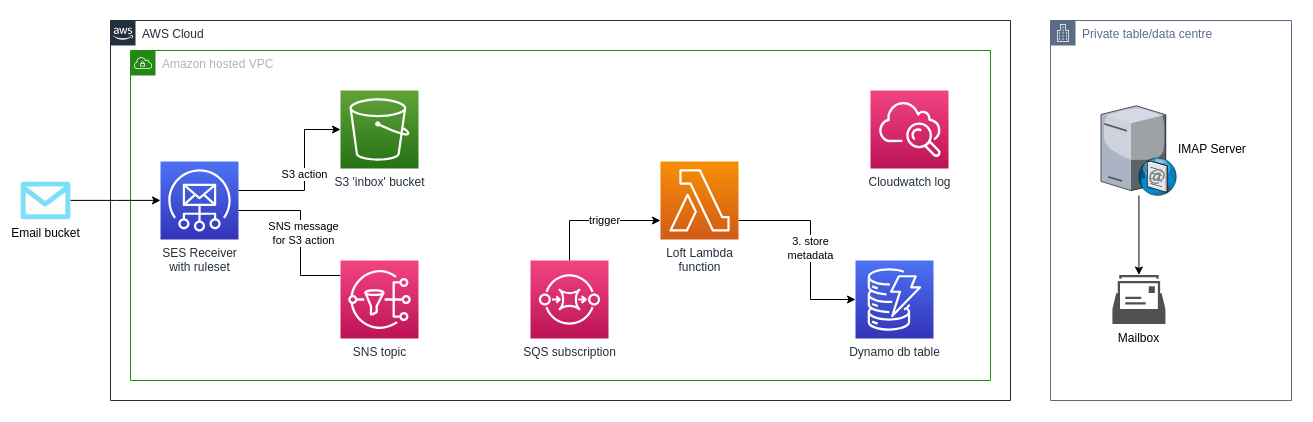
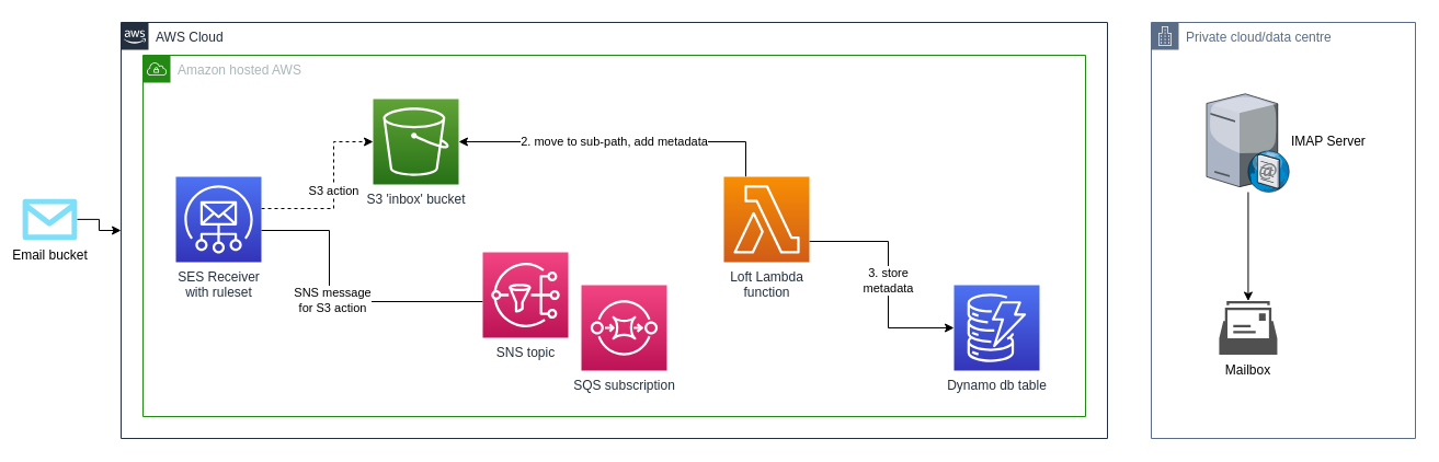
  <mxCell id="0" />
  <mxCell id="1" parent="0" />
- <mxCell id="2" value="Private table/data centre" style="points=[[0,0],[0.25,0],[0.5,0],[0.75,0],[1,0],[1,0.25],[1,0.5],[1,0.75],[1,1],[0.75,1],[0.5,1],[0.25,1],[0,1],[0,0.75],[0,0.5],[0,0.25]];outlineConnect=0;gradientColor=none;html=1;whiteSpace=wrap;fontSize=12;fontStyle=0;shape=mxgraph.aws4.group;grIcon=mxgraph.aws4.group_corporate_data_center;strokeColor=#5A6C86;fillColor=none;verticalAlign=top;align=left;spacingLeft=30;fontColor=#5A6C86;dashed=0;" parent="1" vertex="1"><mxGeometry x="1050" y="20" width="241" height="380" as="geometry" /></mxCell>
+ <mxCell id="2" value="Private cloud/data centre" style="points=[[0,0],[0.25,0],[0.5,0],[0.75,0],[1,0],[1,0.25],[1,0.5],[1,0.75],[1,1],[0.75,1],[0.5,1],[0.25,1],[0,1],[0,0.75],[0,0.5],[0,0.25]];outlineConnect=0;gradientColor=none;html=1;whiteSpace=wrap;fontSize=12;fontStyle=0;shape=mxgraph.aws4.group;grIcon=mxgraph.aws4.group_corporate_data_center;strokeColor=#5A6C86;fillColor=none;verticalAlign=top;align=left;spacingLeft=30;fontColor=#5A6C86;dashed=0;" parent="1" vertex="1"><mxGeometry x="1050" y="20" width="241" height="380" as="geometry" /></mxCell>
  <mxCell id="3" value="AWS Cloud" style="points=[[0,0],[0.25,0],[0.5,0],[0.75,0],[1,0],[1,0.25],[1,0.5],[1,0.75],[1,1],[0.75,1],[0.5,1],[0.25,1],[0,1],[0,0.75],[0,0.5],[0,0.25]];outlineConnect=0;gradientColor=none;html=1;whiteSpace=wrap;fontSize=12;fontStyle=0;shape=mxgraph.aws4.group;grIcon=mxgraph.aws4.group_aws_cloud_alt;strokeColor=#232F3E;fillColor=none;verticalAlign=top;align=left;spacingLeft=30;fontColor=#232F3E;dashed=0;" parent="1" vertex="1"><mxGeometry x="110" y="20" width="900" height="380" as="geometry" /></mxCell>
- <mxCell id="4" value="Amazon hosted VPC" style="points=[[0,0],[0.25,0],[0.5,0],[0.75,0],[1,0],[1,0.25],[1,0.5],[1,0.75],[1,1],[0.75,1],[0.5,1],[0.25,1],[0,1],[0,0.75],[0,0.5],[0,0.25]];outlineConnect=0;gradientColor=none;html=1;whiteSpace=wrap;fontSize=12;fontStyle=0;shape=mxgraph.aws4.group;grIcon=mxgraph.aws4.group_vpc;strokeColor=#248814;fillColor=none;verticalAlign=top;align=left;spacingLeft=30;fontColor=#AAB7B8;dashed=0;" parent="1" vertex="1"><mxGeometry x="130" y="50" width="860" height="330" as="geometry" /></mxCell>
+ <mxCell id="4" value="Amazon hosted AWS" style="points=[[0,0],[0.25,0],[0.5,0],[0.75,0],[1,0],[1,0.25],[1,0.5],[1,0.75],[1,1],[0.75,1],[0.5,1],[0.25,1],[0,1],[0,0.75],[0,0.5],[0,0.25]];outlineConnect=0;gradientColor=none;html=1;whiteSpace=wrap;fontSize=12;fontStyle=0;shape=mxgraph.aws4.group;grIcon=mxgraph.aws4.group_vpc;strokeColor=#248814;fillColor=none;verticalAlign=top;align=left;spacingLeft=30;fontColor=#AAB7B8;dashed=0;" parent="1" vertex="1"><mxGeometry x="130" y="50" width="860" height="330" as="geometry" /></mxCell>
  <mxCell id="5" style="edgeStyle=orthogonalEdgeStyle;rounded=0;orthogonalLoop=1;jettySize=auto;html=1;endArrow=none;" parent="1" source="8" target="9" edge="1"><mxGeometry relative="1" as="geometry"><Array as="points"><mxPoint x="300" y="210" /><mxPoint x="300" y="275" /></Array></mxGeometry></mxCell>
  <mxCell id="6" value="SNS message&lt;br&gt;for S3 action" style="edgeLabel;html=1;align=center;verticalAlign=middle;resizable=0;points=[];" parent="5" vertex="1" connectable="0"><mxGeometry x="-0.185" y="2" relative="1" as="geometry"><mxPoint y="16" as="offset" /></mxGeometry></mxCell>
- <mxCell id="7" value="S3 action" style="edgeStyle=orthogonalEdgeStyle;rounded=0;orthogonalLoop=1;jettySize=auto;html=1;" parent="1" source="8" target="12" edge="1"><mxGeometry relative="1" as="geometry"><Array as="points"><mxPoint x="304" y="190" /><mxPoint x="304" y="129" /></Array></mxGeometry></mxCell>
+ <mxCell id="7" value="S3 action" style="edgeStyle=orthogonalEdgeStyle;rounded=0;orthogonalLoop=1;jettySize=auto;html=1;dashed=1;" parent="1" source="8" target="12" edge="1"><mxGeometry relative="1" as="geometry"><Array as="points"><mxPoint x="304" y="190" /><mxPoint x="304" y="129" /></Array></mxGeometry></mxCell>
  <mxCell id="8" value="SES Receiver&lt;br&gt;with ruleset" style="outlineConnect=0;fontColor=#232F3E;gradientColor=#4D72F3;gradientDirection=north;fillColor=#3334B9;strokeColor=#ffffff;dashed=0;verticalLabelPosition=bottom;verticalAlign=top;align=center;html=1;fontSize=12;fontStyle=0;aspect=fixed;shape=mxgraph.aws4.resourceIcon;resIcon=mxgraph.aws4.simple_email_service;" parent="1" vertex="1"><mxGeometry x="160" y="160.88" width="78" height="78" as="geometry" /></mxCell>
- <mxCell id="9" value="SNS topic" style="outlineConnect=0;fontColor=#232F3E;gradientColor=#F34482;gradientDirection=north;fillColor=#BC1356;strokeColor=#ffffff;dashed=0;verticalLabelPosition=bottom;verticalAlign=top;align=center;html=1;fontSize=12;fontStyle=0;aspect=fixed;shape=mxgraph.aws4.resourceIcon;resIcon=mxgraph.aws4.sns;" parent="1" vertex="1"><mxGeometry x="340" y="260" width="78" height="78" as="geometry" /></mxCell>
- <mxCell id="10" value="trigger" style="edgeStyle=orthogonalEdgeStyle;rounded=0;orthogonalLoop=1;jettySize=auto;html=1;" parent="1" source="11" target="16" edge="1"><mxGeometry x="0.143" relative="1" as="geometry"><Array as="points"><mxPoint x="569" y="220" /></Array><mxPoint as="offset" /></mxGeometry></mxCell>
+ <mxCell id="9" value="SNS topic" style="outlineConnect=0;fontColor=#232F3E;gradientColor=#F34482;gradientDirection=north;fillColor=#BC1356;strokeColor=#ffffff;dashed=0;verticalLabelPosition=bottom;verticalAlign=top;align=center;html=1;fontSize=12;fontStyle=0;aspect=fixed;shape=mxgraph.aws4.resourceIcon;resIcon=mxgraph.aws4.sns;" parent="1" vertex="1"><mxGeometry x="440" y="230" width="78" height="78" as="geometry" /></mxCell>
  <mxCell id="11" value="SQS subscription" style="outlineConnect=0;fontColor=#232F3E;gradientColor=#F34482;gradientDirection=north;fillColor=#BC1356;strokeColor=#ffffff;dashed=0;verticalLabelPosition=bottom;verticalAlign=top;align=center;html=1;fontSize=12;fontStyle=0;aspect=fixed;shape=mxgraph.aws4.resourceIcon;resIcon=mxgraph.aws4.sqs;" parent="1" vertex="1"><mxGeometry x="530" y="260" width="78" height="78" as="geometry" /></mxCell>
  <mxCell id="12" value="S3 'inbox' bucket" style="outlineConnect=0;fontColor=#232F3E;gradientColor=#60A337;gradientDirection=north;fillColor=#277116;strokeColor=#ffffff;dashed=0;verticalLabelPosition=bottom;verticalAlign=top;align=center;html=1;fontSize=12;fontStyle=0;aspect=fixed;shape=mxgraph.aws4.resourceIcon;resIcon=mxgraph.aws4.s3;" parent="1" vertex="1"><mxGeometry x="340" y="90" width="78" height="78" as="geometry" /></mxCell>
+ <mxCell id="13" style="edgeStyle=orthogonalEdgeStyle;rounded=0;orthogonalLoop=1;jettySize=auto;html=1;" parent="1" source="16" target="12" edge="1"><mxGeometry relative="1" as="geometry"><Array as="points"><mxPoint x="680" y="129" /></Array><mxPoint x="729" y="170" as="sourcePoint" /></mxGeometry></mxCell>
+ <mxCell id="14" value="2. move to sub-path, add metadata" style="edgeLabel;html=1;align=center;verticalAlign=middle;resizable=0;points=[];" parent="13" vertex="1" connectable="0"><mxGeometry x="-0.13" y="1" relative="1" as="geometry"><mxPoint x="-24.29" y="-1.03" as="offset" /></mxGeometry></mxCell>
  <mxCell id="15" value="3. store&lt;br&gt;metadata" style="edgeStyle=orthogonalEdgeStyle;rounded=0;orthogonalLoop=1;jettySize=auto;html=1;" parent="1" source="16" target="18" edge="1"><mxGeometry x="0.023" relative="1" as="geometry"><Array as="points"><mxPoint x="810" y="220" /><mxPoint x="810" y="299" /></Array><mxPoint as="offset" /></mxGeometry></mxCell>
  <mxCell id="16" value="Loft Lambda &lt;br&gt;function" style="outlineConnect=0;fontColor=#232F3E;gradientColor=#F78E04;gradientDirection=north;fillColor=#D05C17;strokeColor=#ffffff;dashed=0;verticalLabelPosition=bottom;verticalAlign=top;align=center;html=1;fontSize=12;fontStyle=0;aspect=fixed;shape=mxgraph.aws4.resourceIcon;resIcon=mxgraph.aws4.lambda;" parent="1" vertex="1"><mxGeometry x="660" y="160.88" width="78" height="78" as="geometry" /></mxCell>
- <mxCell id="17" value="Cloudwatch log" style="outlineConnect=0;fontColor=#232F3E;gradientColor=#F34482;gradientDirection=north;fillColor=#BC1356;strokeColor=#ffffff;dashed=0;verticalLabelPosition=bottom;verticalAlign=top;align=center;html=1;fontSize=12;fontStyle=0;aspect=fixed;shape=mxgraph.aws4.resourceIcon;resIcon=mxgraph.aws4.cloudwatch;" parent="1" vertex="1"><mxGeometry x="870" y="90" width="78" height="78" as="geometry" /></mxCell>
- <mxCell id="18" value="Dynamo db table" style="outlineConnect=0;fontColor=#232F3E;gradientColor=#4D72F3;gradientDirection=north;fillColor=#3334B9;strokeColor=#ffffff;dashed=0;verticalLabelPosition=bottom;verticalAlign=top;align=center;html=1;fontSize=12;fontStyle=0;aspect=fixed;shape=mxgraph.aws4.resourceIcon;resIcon=mxgraph.aws4.dynamodb;" parent="1" vertex="1"><mxGeometry x="855" y="260" width="78" height="78" as="geometry" /></mxCell>
+ <mxCell id="18" value="Dynamo db table" style="outlineConnect=0;fontColor=#232F3E;gradientColor=#4D72F3;gradientDirection=north;fillColor=#3334B9;strokeColor=#ffffff;dashed=0;verticalLabelPosition=bottom;verticalAlign=top;align=center;html=1;fontSize=12;fontStyle=0;aspect=fixed;shape=mxgraph.aws4.resourceIcon;resIcon=mxgraph.aws4.dynamodb;" parent="1" vertex="1"><mxGeometry x="870" y="260" width="78" height="78" as="geometry" /></mxCell>
  <mxCell id="19" style="edgeStyle=orthogonalEdgeStyle;rounded=0;orthogonalLoop=1;jettySize=auto;html=1;" parent="1" source="23" target="22" edge="1"><mxGeometry relative="1" as="geometry"><mxPoint x="1138.448" y="248.44" as="sourcePoint" /></mxGeometry></mxCell>
- <mxCell id="20" style="edgeStyle=orthogonalEdgeStyle;rounded=0;orthogonalLoop=1;jettySize=auto;html=1;" parent="1" source="21" target="8" edge="1"><mxGeometry relative="1" as="geometry" /></mxCell>
+ <mxCell id="20" style="edgeStyle=orthogonalEdgeStyle;rounded=0;orthogonalLoop=1;jettySize=auto;html=1;" parent="1" source="21" target="3" edge="1"><mxGeometry relative="1" as="geometry" /></mxCell>
  <mxCell id="21" value="Email bucket" style="verticalLabelPosition=bottom;html=1;verticalAlign=top;align=center;strokeColor=none;fillColor=#00BEF2;shape=mxgraph.azure.message;pointerEvents=1;" parent="1" vertex="1"><mxGeometry x="20" y="181.13" width="50" height="37.5" as="geometry" /></mxCell>
  <mxCell id="22" value="Mailbox" style="pointerEvents=1;shadow=0;dashed=0;html=1;strokeColor=none;fillColor=#505050;labelPosition=center;verticalLabelPosition=bottom;verticalAlign=top;outlineConnect=0;align=center;shape=mxgraph.office.concepts.mailbox;" parent="1" vertex="1"><mxGeometry x="1111.93" y="274.5" width="53" height="49" as="geometry" /></mxCell>
- <mxCell id="23" value="IMAP Server" style="verticalLabelPosition=middle;aspect=fixed;html=1;verticalAlign=middle;strokeColor=none;align=left;outlineConnect=0;shape=mxgraph.citrix.smtp_server;labelPosition=right;" vertex="1" parent="1"><mxGeometry x="1100.43" y="103" width="76" height="92" as="geometry" /></mxCell>
+ <mxCell id="23" value="IMAP Server" style="verticalLabelPosition=middle;aspect=fixed;html=1;verticalAlign=middle;strokeColor=none;align=left;outlineConnect=0;shape=mxgraph.citrix.smtp_server;labelPosition=right;" vertex="1" parent="1"><mxGeometry x="1100.43" y="83" width="76" height="92" as="geometry" /></mxCell>
